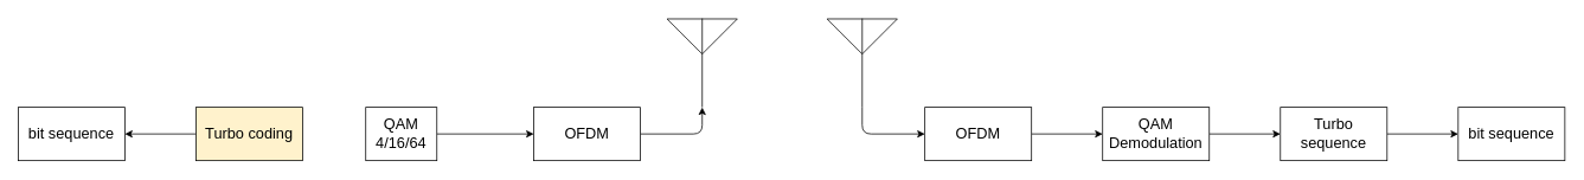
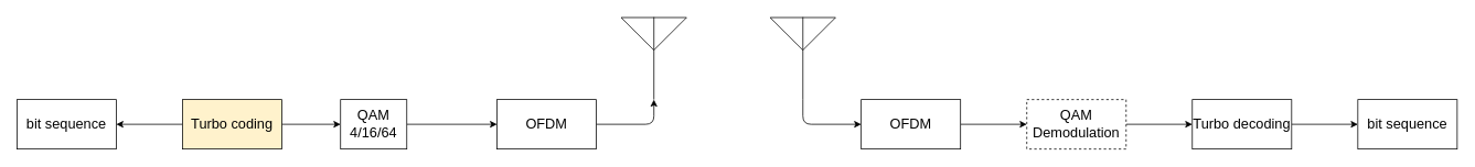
  <mxCell id="0" />
  <mxCell id="1" parent="0" />
  <mxCell id="2" value="" style="verticalLabelPosition=bottom;shadow=0;dashed=0;align=center;html=1;verticalAlign=top;shape=mxgraph.electrical.radio.aerial_-_antenna_2;fontSize=17;" parent="1" vertex="1"><mxGeometry x="750" y="20" width="79" height="100" as="geometry" /></mxCell>
  <mxCell id="3" style="edgeStyle=orthogonalEdgeStyle;html=1;entryX=0.5;entryY=1;entryDx=0;entryDy=0;entryPerimeter=0;fontSize=17;" parent="1" source="4" target="2" edge="1"><mxGeometry relative="1" as="geometry" /></mxCell>
  <mxCell id="4" value="OFDM" style="rounded=0;whiteSpace=wrap;html=1;fontSize=17;" parent="1" vertex="1"><mxGeometry x="600" y="120" width="120" height="60" as="geometry" /></mxCell>
+ <mxCell id="5" value="" style="edgeStyle=orthogonalEdgeStyle;html=1;fontSize=17;" parent="1" source="7" target="9" edge="1"><mxGeometry relative="1" as="geometry" /></mxCell>
  <mxCell id="6" value="" style="edgeStyle=none;html=1;" edge="1" parent="1" source="7" target="18"><mxGeometry relative="1" as="geometry" /></mxCell>
  <mxCell id="7" value="Turbo coding" style="rounded=0;whiteSpace=wrap;html=1;fontSize=17;fillColor=#fff2cc;" parent="1" vertex="1"><mxGeometry x="220" y="120" width="120" height="60" as="geometry" /></mxCell>
  <mxCell id="8" style="edgeStyle=orthogonalEdgeStyle;html=1;entryX=0;entryY=0.5;entryDx=0;entryDy=0;fontSize=17;" parent="1" source="9" target="4" edge="1"><mxGeometry relative="1" as="geometry" /></mxCell>
  <mxCell id="9" value="QAM&lt;br&gt;4/16/64" style="whiteSpace=wrap;html=1;rounded=0;fontSize=17;" parent="1" vertex="1"><mxGeometry x="411" y="120" width="80" height="60" as="geometry" /></mxCell>
  <mxCell id="10" value="" style="edgeStyle=orthogonalEdgeStyle;html=1;exitX=0.5;exitY=1;exitDx=0;exitDy=0;exitPerimeter=0;fontSize=17;" parent="1" source="11" target="13" edge="1"><mxGeometry relative="1" as="geometry" /></mxCell>
  <mxCell id="11" value="" style="verticalLabelPosition=bottom;shadow=0;dashed=0;align=center;html=1;verticalAlign=top;shape=mxgraph.electrical.radio.aerial_-_antenna_2;fontSize=17;" parent="1" vertex="1"><mxGeometry x="930" y="20" width="79" height="100" as="geometry" /></mxCell>
  <mxCell id="12" value="" style="edgeStyle=orthogonalEdgeStyle;html=1;fontSize=17;" parent="1" source="13" target="15" edge="1"><mxGeometry relative="1" as="geometry" /></mxCell>
  <mxCell id="13" value="OFDM" style="whiteSpace=wrap;html=1;verticalAlign=middle;shadow=0;dashed=0;align=center;fontSize=17;" parent="1" vertex="1"><mxGeometry x="1040" y="120" width="120" height="60" as="geometry" /></mxCell>
  <mxCell id="14" value="" style="edgeStyle=orthogonalEdgeStyle;html=1;fontSize=17;" parent="1" source="15" target="17" edge="1"><mxGeometry relative="1" as="geometry" /></mxCell>
- <mxCell id="15" value="QAM Demodulation" style="whiteSpace=wrap;html=1;verticalAlign=middle;shadow=0;dashed=0;fontSize=17;" parent="1" vertex="1"><mxGeometry x="1240" y="120" width="120" height="60" as="geometry" /></mxCell>
+ <mxCell id="15" value="QAM Demodulation" style="whiteSpace=wrap;html=1;verticalAlign=middle;shadow=0;dashed=1;fontSize=17;" parent="1" vertex="1"><mxGeometry x="1240" y="120" width="120" height="60" as="geometry" /></mxCell>
  <mxCell id="16" value="" style="edgeStyle=none;html=1;" edge="1" parent="1" source="17" target="19"><mxGeometry relative="1" as="geometry" /></mxCell>
- <mxCell id="17" value="Turbo sequence" style="whiteSpace=wrap;html=1;verticalAlign=middle;shadow=0;dashed=0;fontSize=17;" parent="1" vertex="1"><mxGeometry x="1440" y="120" width="120" height="60" as="geometry" /></mxCell>
+ <mxCell id="17" value="Turbo decoding" style="whiteSpace=wrap;html=1;verticalAlign=middle;shadow=0;dashed=0;fontSize=17;" parent="1" vertex="1"><mxGeometry x="1440" y="120" width="120" height="60" as="geometry" /></mxCell>
  <mxCell id="18" value="bit sequence" style="whiteSpace=wrap;html=1;fontSize=17;rounded=0;" vertex="1" parent="1"><mxGeometry x="20" y="120" width="120" height="60" as="geometry" /></mxCell>
  <mxCell id="19" value="bit sequence" style="whiteSpace=wrap;html=1;fontSize=17;shadow=0;dashed=0;" vertex="1" parent="1"><mxGeometry x="1640" y="120" width="120" height="60" as="geometry" /></mxCell>
